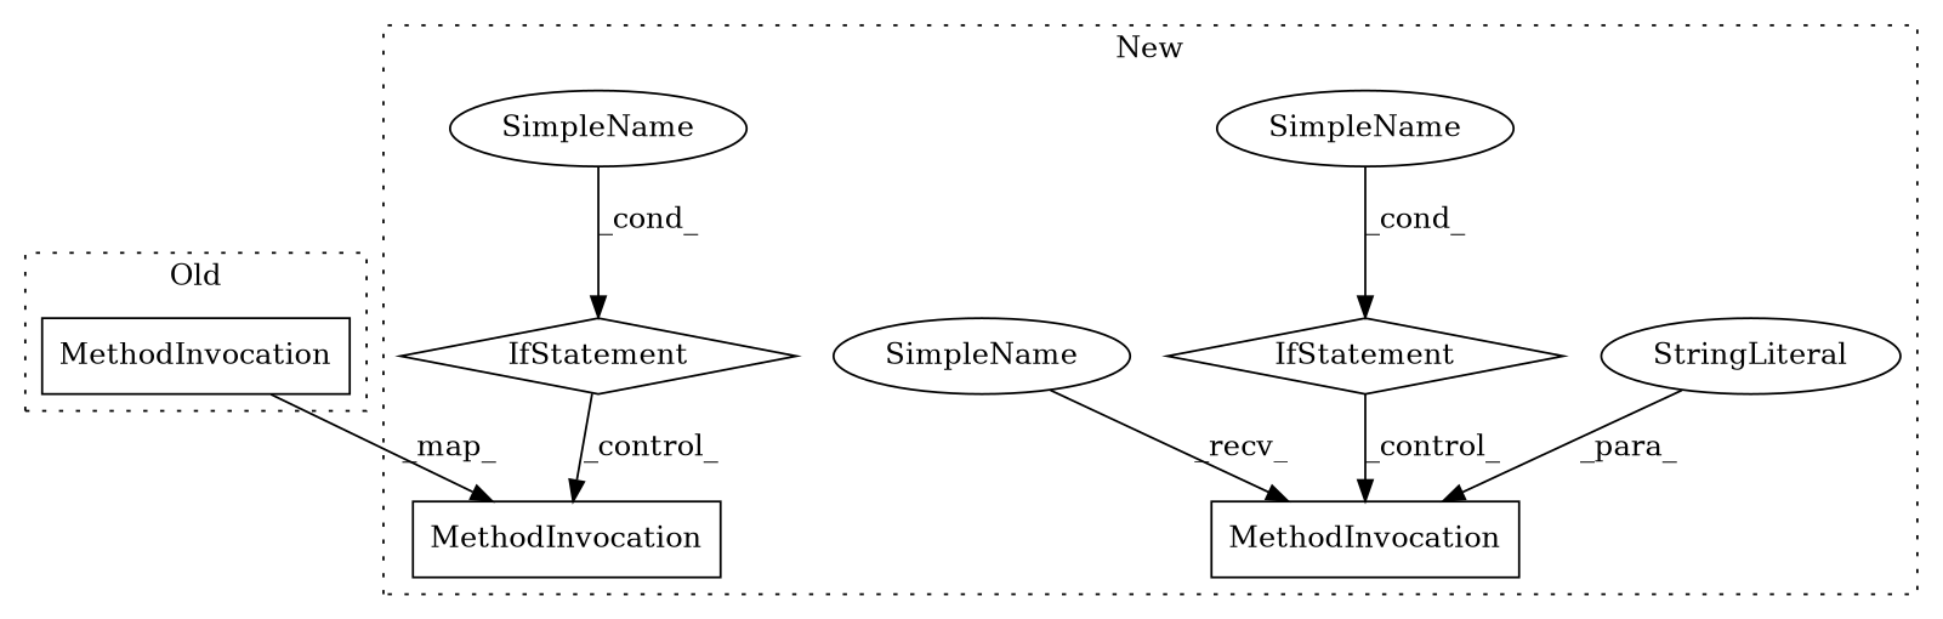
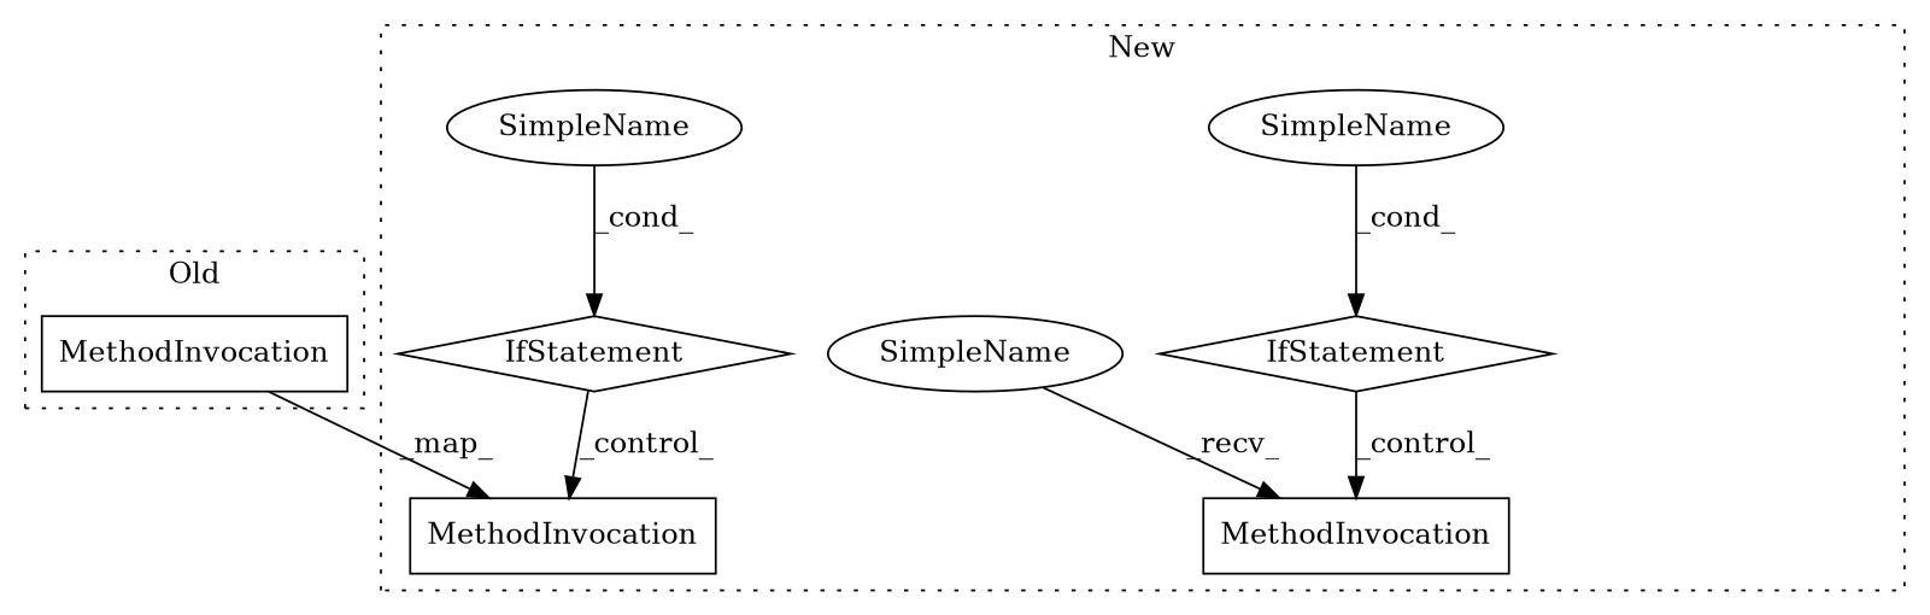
  digraph {
    node [a=32 l="4,1" shape=ellipse]
    n1 [a=25 l="4,40" label=IfStatement s="19856,19872" shape=diamond]
    n2 [a=25 l="4,48" label=IfStatement s="20196,20212" shape=diamond]
    n3 [l="10,1" label=MethodInvocation s="20292,20341" shape=box]
    n4 [label=MethodInvocation s="19936,19967" shape=box]
    n5 [a=42 l=12 label=SimpleName s=20200]
    n6 [a=42 l=5 label=SimpleName s=20286]
    n7 [a=42 l=12 label=SimpleName s=19860]
-   n8 [a=45 l=27 label=StringLiteral s=20302]
    n9 [label=MethodInvocation s="18635,18666" shape=box]
    subgraph cluster_1 {
      label=New
      style=dotted
      n1
      n2
      n3
      n4
      n5
      n6
      n7
-     n8
    }
    subgraph cluster_2 {
      label=Old
      style=dotted
      n9
    }
    n1 -> n4 [label=_control_]
    n2 -> n3 [label=_control_]
    n5 -> n2 [label=_cond_]
    n6 -> n3 [label=_recv_]
    n7 -> n1 [label=_cond_]
-   n8 -> n3 [label=_para_]
    n9 -> n4 [label=_map_]
  }
